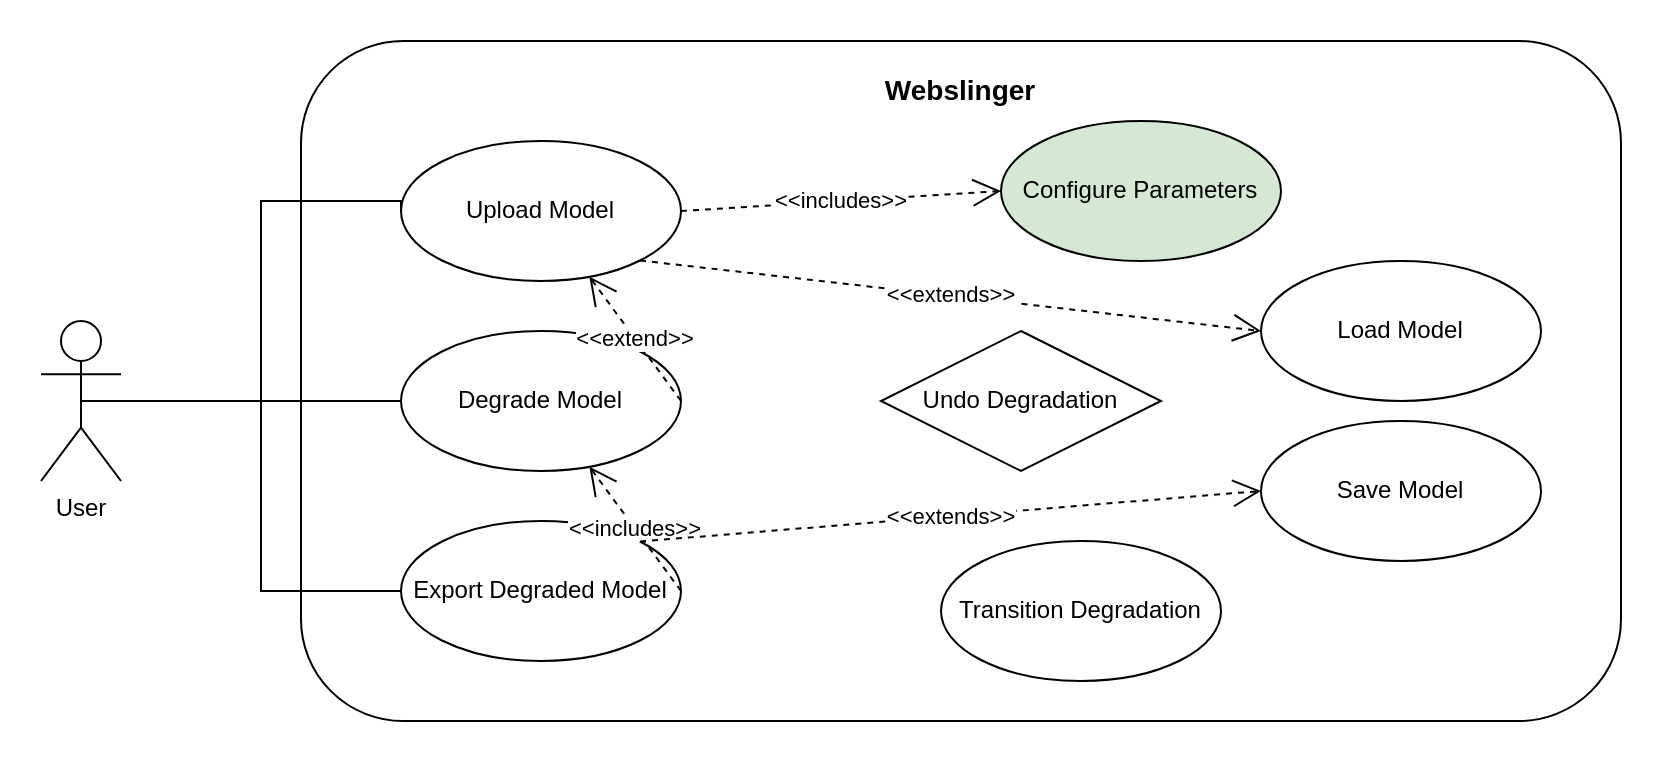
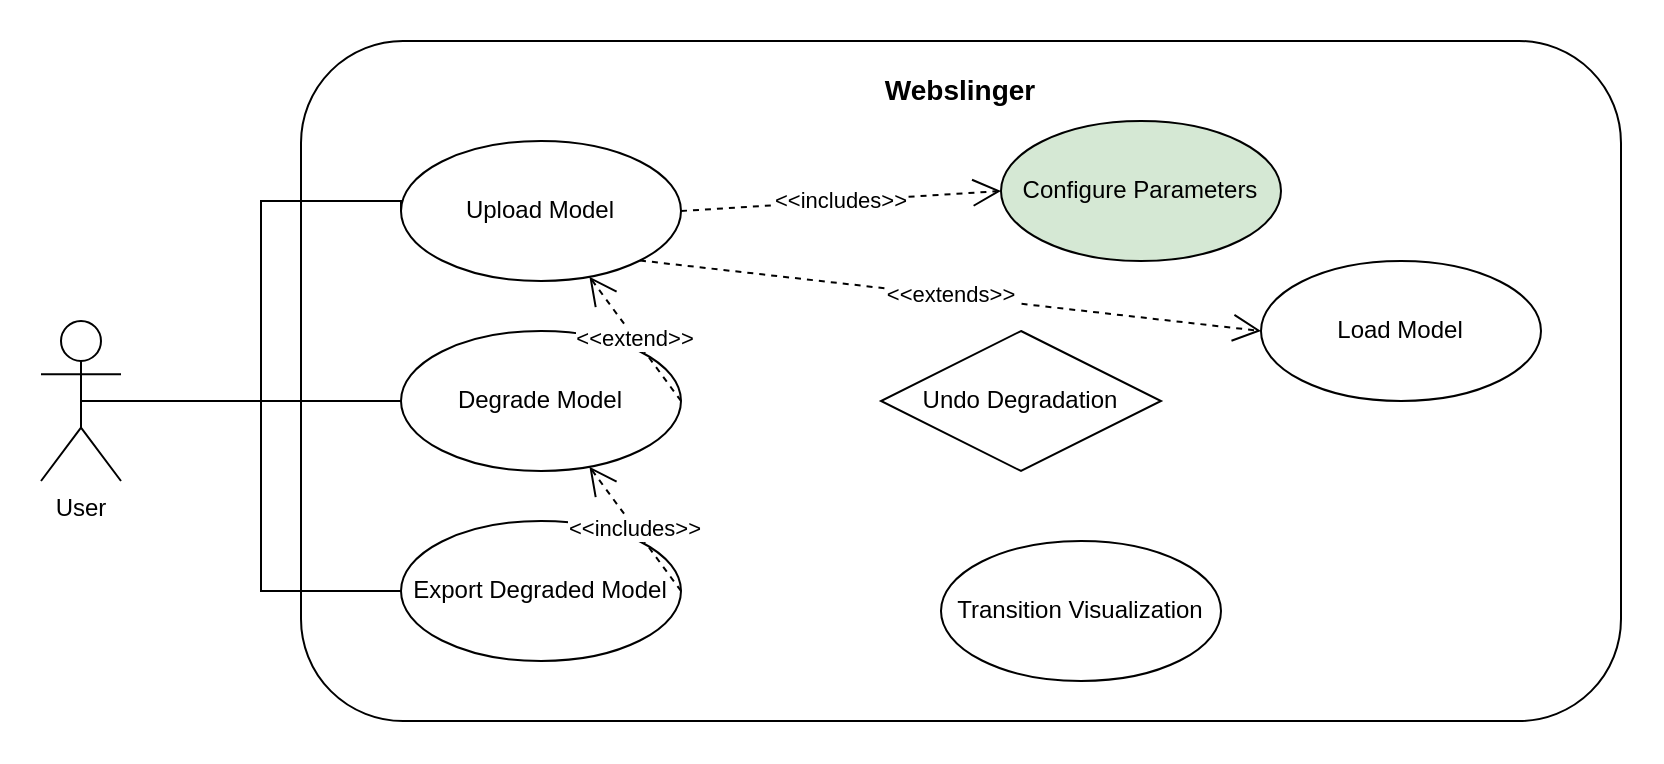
  <mxCell id="0" />
  <mxCell id="1" parent="0" />
  <mxCell id="2" value="" style="rounded=1;whiteSpace=wrap;html=1;" vertex="1" parent="1"><mxGeometry x="150" y="20" width="660" height="340" as="geometry" /></mxCell>
  <mxCell id="3" value="&lt;b&gt;&lt;font style=&quot;font-size: 14px;&quot;&gt;Webslinger&lt;/font&gt;&lt;/b&gt;" style="text;html=1;align=center;verticalAlign=middle;whiteSpace=wrap;rounded=0;" vertex="1" parent="1"><mxGeometry x="450" y="30" width="60" height="30" as="geometry" /></mxCell>
  <mxCell id="4" value="User" style="shape=umlActor;verticalLabelPosition=bottom;verticalAlign=top;html=1;outlineConnect=0;" vertex="1" parent="1"><mxGeometry x="20" y="160" width="40" height="80" as="geometry" /></mxCell>
  <mxCell id="5" value="Upload Model" style="ellipse;whiteSpace=wrap;html=1;" vertex="1" parent="1"><mxGeometry x="200" y="70" width="140" height="70" as="geometry" /></mxCell>
  <mxCell id="6" value="Degrade Model" style="ellipse;whiteSpace=wrap;html=1;" vertex="1" parent="1"><mxGeometry x="200" y="165" width="140" height="70" as="geometry" /></mxCell>
  <mxCell id="7" value="Export Degraded Model" style="ellipse;whiteSpace=wrap;html=1;" vertex="1" parent="1"><mxGeometry x="200" y="260" width="140" height="70" as="geometry" /></mxCell>
  <mxCell id="8" value="" style="endArrow=none;html=1;edgeStyle=orthogonalEdgeStyle;rounded=0;entryX=0;entryY=0.5;entryDx=0;entryDy=0;exitX=0.5;exitY=0.5;exitDx=0;exitDy=0;exitPerimeter=0;" edge="1" parent="1" source="4" target="5"><mxGeometry relative="1" as="geometry"><mxPoint x="100" y="205" as="sourcePoint" /><mxPoint x="200" y="100" as="targetPoint" /><Array as="points"><mxPoint x="130" y="200" /><mxPoint x="130" y="100" /><mxPoint x="200" y="100" /></Array></mxGeometry></mxCell>
  <mxCell id="9" value="" style="endArrow=none;html=1;edgeStyle=orthogonalEdgeStyle;rounded=0;entryX=0;entryY=0.5;entryDx=0;entryDy=0;exitX=0.5;exitY=0.5;exitDx=0;exitDy=0;exitPerimeter=0;" edge="1" parent="1" source="4" target="6"><mxGeometry relative="1" as="geometry"><mxPoint x="100" y="205" as="sourcePoint" /><mxPoint x="200" y="200" as="targetPoint" /><Array as="points" /></mxGeometry></mxCell>
  <mxCell id="10" value="Undo Degradation" style="rhombus;whiteSpace=wrap;html=1;" vertex="1" parent="1"><mxGeometry x="440" y="165" width="140" height="70" as="geometry" /></mxCell>
  <mxCell id="11" value="&amp;lt;&amp;lt;extend&amp;gt;&amp;gt;" style="endArrow=open;endSize=12;dashed=1;html=1;rounded=0;exitX=1;exitY=0.5;exitDx=0;exitDy=0;" edge="1" parent="1" target="5" source="6"><mxGeometry width="160" relative="1" as="geometry"><mxPoint x="340" y="205" as="sourcePoint" /><mxPoint x="390" y="260" as="targetPoint" /></mxGeometry></mxCell>
  <mxCell id="12" value="Configure Parameters" style="ellipse;whiteSpace=wrap;html=1;fillColor=#d5e8d4;" vertex="1" parent="1"><mxGeometry x="500" y="60" width="140" height="70" as="geometry" /></mxCell>
  <mxCell id="13" value="&amp;lt;&amp;lt;includes&amp;gt;&amp;gt;" style="endArrow=open;endSize=12;dashed=1;html=1;rounded=0;entryX=0;entryY=0.5;entryDx=0;entryDy=0;exitX=1;exitY=0.5;exitDx=0;exitDy=0;" edge="1" parent="1" target="12" source="5"><mxGeometry width="160" relative="1" as="geometry"><mxPoint x="340" y="105" as="sourcePoint" /><mxPoint x="390" y="160" as="targetPoint" /></mxGeometry></mxCell>
- <mxCell id="14" value="Transition Degradation" style="ellipse;whiteSpace=wrap;html=1;" vertex="1" parent="1"><mxGeometry x="470" y="270" width="140" height="70" as="geometry" /></mxCell>
+ <mxCell id="14" value="Transition Visualization" style="ellipse;whiteSpace=wrap;html=1;" vertex="1" parent="1"><mxGeometry x="470" y="270" width="140" height="70" as="geometry" /></mxCell>
  <mxCell id="15" value="&amp;lt;&amp;lt;includes&amp;gt;&amp;gt;" style="endArrow=open;endSize=12;dashed=1;html=1;rounded=0;exitX=1;exitY=0.5;exitDx=0;exitDy=0;" edge="1" parent="1" target="6" source="7"><mxGeometry width="160" relative="1" as="geometry"><mxPoint x="340" y="295" as="sourcePoint" /><mxPoint x="390" y="350" as="targetPoint" /></mxGeometry></mxCell>
  <mxCell id="16" value="" style="endArrow=none;html=1;edgeStyle=orthogonalEdgeStyle;rounded=0;entryX=0;entryY=0.5;entryDx=0;entryDy=0;exitX=0.5;exitY=0.5;exitDx=0;exitDy=0;exitPerimeter=0;" edge="1" parent="1" source="4" target="7"><mxGeometry relative="1" as="geometry"><mxPoint x="100" y="205" as="sourcePoint" /><mxPoint x="200" y="295" as="targetPoint" /><Array as="points"><mxPoint x="130" y="200" /><mxPoint x="130" y="295" /></Array></mxGeometry></mxCell>
  <mxCell id="17" value="&lt;div style=&quot;text-align: center;&quot;&gt;&lt;span style=&quot;text-align: start; background-color: initial;&quot;&gt;Load Model&lt;/span&gt;&lt;span style=&quot;color: rgba(0, 0, 0, 0); font-family: monospace; font-size: 0px; text-align: start; text-wrap: nowrap; background-color: initial;&quot;&gt;%3CmxGraphModel%3E%3Croot%3E%3CmxCell%20id%3D%220%22%2F%3E%3CmxCell%20id%3D%221%22%20parent%3D%220%22%2F%3E%3CmxCell%20id%3D%222%22%20value%3D%22Export%20Degraded%20Model%22%20style%3D%22ellipse%3BwhiteSpace%3Dwrap%3Bhtml%3D1%3B%22%20vertex%3D%221%22%20parent%3D%221%22%3E%3CmxGeometry%20x%3D%22250%22%20y%3D%22420%22%20width%3D%22140%22%20height%3D%2270%22%20as%3D%22geometry%22%2F%3E%3C%2FmxCell%3E%3C%2Froot%3E%3C%2FmxGraphModel%3E&lt;/span&gt;&lt;/div&gt;" style="ellipse;whiteSpace=wrap;html=1;" vertex="1" parent="1"><mxGeometry x="630" y="130" width="140" height="70" as="geometry" /></mxCell>
- <mxCell id="18" value="Save Model" style="ellipse;whiteSpace=wrap;html=1;" vertex="1" parent="1"><mxGeometry x="630" y="210" width="140" height="70" as="geometry" /></mxCell>
  <mxCell id="19" value="&amp;lt;&amp;lt;extends&amp;gt;&amp;gt;&lt;span style=&quot;color: rgba(0, 0, 0, 0); font-family: monospace; font-size: 0px; text-align: start; background-color: rgb(251, 251, 251);&quot;&gt;%3CmxGraphModel%3E%3Croot%3E%3CmxCell%20id%3D%220%22%2F%3E%3CmxCell%20id%3D%221%22%20parent%3D%220%22%2F%3E%3CmxCell%20id%3D%222%22%20value%3D%22%26amp%3Blt%3B%26amp%3Blt%3Bincludes%26amp%3Bgt%3B%26amp%3Bgt%3B%22%20style%3D%22endArrow%3Dopen%3BendSize%3D12%3Bdashed%3D1%3Bhtml%3D1%3Brounded%3D0%3BentryX%3D0%3BentryY%3D0.5%3BentryDx%3D0%3BentryDy%3D0%3BexitX%3D1%3BexitY%3D0.5%3BexitDx%3D0%3BexitDy%3D0%3B%22%20edge%3D%221%22%20parent%3D%221%22%3E%3CmxGeometry%20width%3D%22160%22%20relative%3D%221%22%20as%3D%22geometry%22%3E%3CmxPoint%20x%3D%22390%22%20y%3D%22265%22%20as%3D%22sourcePoint%22%2F%3E%3CmxPoint%20x%3D%22550%22%20y%3D%22265%22%20as%3D%22targetPoint%22%2F%3E%3C%2FmxGeometry%3E%3C%2FmxCell%3E%3C%2Froot%3E%3C%2FmxGraphModel%3E&lt;/span&gt;" style="endArrow=open;endSize=12;dashed=1;html=1;rounded=0;entryX=0;entryY=0.5;entryDx=0;entryDy=0;exitX=1;exitY=1;exitDx=0;exitDy=0;" edge="1" parent="1" source="5" target="17"><mxGeometry width="160" relative="1" as="geometry"><mxPoint x="350" y="115" as="sourcePoint" /><mxPoint x="510" y="115" as="targetPoint" /></mxGeometry></mxCell>
- <mxCell id="20" value="&amp;lt;&amp;lt;extends&amp;gt;&amp;gt;" style="endArrow=open;endSize=12;dashed=1;html=1;rounded=0;entryX=0;entryY=0.5;entryDx=0;entryDy=0;exitX=1;exitY=0;exitDx=0;exitDy=0;" edge="1" parent="1" source="7" target="18"><mxGeometry width="160" relative="1" as="geometry"><mxPoint x="360" y="125" as="sourcePoint" /><mxPoint x="520" y="125" as="targetPoint" /></mxGeometry></mxCell>
